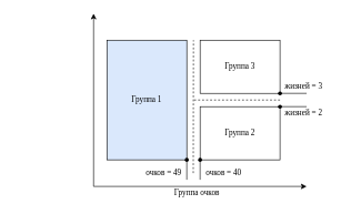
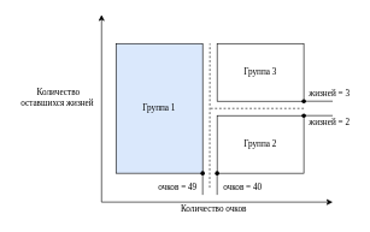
  <mxCell id="0" />
  <mxCell id="1" parent="0" />
  <mxCell id="2" value="" style="endArrow=classic;html=1;" parent="1" edge="1"><mxGeometry width="50" height="50" relative="1" as="geometry"><mxPoint x="140" y="280" as="sourcePoint" /><mxPoint x="140" y="20" as="targetPoint" /></mxGeometry></mxCell>
  <mxCell id="3" value="" style="endArrow=classic;html=1;" parent="1" edge="1"><mxGeometry width="50" height="50" relative="1" as="geometry"><mxPoint x="140" y="280" as="sourcePoint" /><mxPoint x="460" y="280" as="targetPoint" /></mxGeometry></mxCell>
- <mxCell id="4" value="&lt;font style=&quot;font-size: 12px&quot;&gt;Группа очков&lt;/font&gt;" style="text;html=1;align=center;verticalAlign=middle;resizable=0;points=[];autosize=1;strokeColor=none;fontFamily=Times New Roman;" parent="1" vertex="1"><mxGeometry x="240" y="280" width="110" height="20" as="geometry" /></mxCell>
+ <mxCell id="4" value="&lt;font style=&quot;font-size: 12px&quot;&gt;Количество очков&lt;/font&gt;" style="text;html=1;align=center;verticalAlign=middle;resizable=0;points=[];autosize=1;strokeColor=none;fontFamily=Times New Roman;" parent="1" vertex="1"><mxGeometry x="240" y="280" width="110" height="20" as="geometry" /></mxCell>
+ <mxCell id="5" value="&lt;font style=&quot;font-size: 12px;&quot;&gt;Количество&lt;br style=&quot;font-size: 12px;&quot;&gt;оставшихся жизней&amp;nbsp;&lt;/font&gt;" style="text;html=1;align=center;verticalAlign=middle;resizable=0;points=[];autosize=1;strokeColor=none;fontFamily=Times New Roman;fontSize=12;" parent="1" vertex="1"><mxGeometry x="20" y="120" width="120" height="30" as="geometry" /></mxCell>
  <mxCell id="6" value="&lt;font style=&quot;font-size: 12px&quot;&gt;Группа 1&lt;/font&gt;" style="whiteSpace=wrap;html=1;fontFamily=Times New Roman;fillColor=#dae8fc;" parent="1" vertex="1"><mxGeometry x="160" y="60" width="120" height="180" as="geometry" /></mxCell>
  <mxCell id="7" value="&lt;font style=&quot;font-size: 12px&quot;&gt;Группа 2&lt;/font&gt;" style="whiteSpace=wrap;html=1;fontFamily=Times New Roman;" parent="1" vertex="1"><mxGeometry x="300" y="160" width="120" height="80" as="geometry" /></mxCell>
  <mxCell id="8" value="&lt;font style=&quot;font-size: 12px&quot;&gt;Группа 3&lt;/font&gt;" style="whiteSpace=wrap;html=1;fontFamily=Times New Roman;" parent="1" vertex="1"><mxGeometry x="300" y="60" width="120" height="80" as="geometry" /></mxCell>
  <mxCell id="9" value="" style="endArrow=none;html=1;targetPerimeterSpacing=0;startArrow=none;" parent="1" source="20" edge="1"><mxGeometry width="50" height="50" relative="1" as="geometry"><mxPoint x="280" y="270" as="sourcePoint" /><mxPoint x="280" y="240" as="targetPoint" /></mxGeometry></mxCell>
  <mxCell id="10" value="" style="endArrow=none;html=1;" parent="1" edge="1"><mxGeometry width="50" height="50" relative="1" as="geometry"><mxPoint x="300" y="270" as="sourcePoint" /><mxPoint x="300" y="240" as="targetPoint" /></mxGeometry></mxCell>
  <mxCell id="11" value="&lt;font style=&quot;font-size: 12px&quot;&gt;очков = 49&lt;/font&gt;" style="text;html=1;align=center;verticalAlign=middle;resizable=0;points=[];autosize=1;strokeColor=none;fontFamily=Times New Roman;" parent="1" vertex="1"><mxGeometry x="210" y="250" width="70" height="20" as="geometry" /></mxCell>
  <mxCell id="12" value="&lt;font style=&quot;font-size: 12px&quot;&gt;очков = 40&lt;/font&gt;" style="text;html=1;align=center;verticalAlign=middle;resizable=0;points=[];autosize=1;strokeColor=none;fontFamily=Times New Roman;" parent="1" vertex="1"><mxGeometry x="300" y="250" width="70" height="20" as="geometry" /></mxCell>
  <mxCell id="13" value="" style="endArrow=none;html=1;" parent="1" edge="1"><mxGeometry width="50" height="50" relative="1" as="geometry"><mxPoint x="460" y="140" as="sourcePoint" /><mxPoint x="420" y="140" as="targetPoint" /></mxGeometry></mxCell>
  <mxCell id="14" value="" style="endArrow=none;html=1;" parent="1" edge="1"><mxGeometry width="50" height="50" relative="1" as="geometry"><mxPoint x="460" y="160" as="sourcePoint" /><mxPoint x="420" y="160" as="targetPoint" /></mxGeometry></mxCell>
  <mxCell id="15" value="&lt;font style=&quot;font-size: 12px&quot;&gt;жизней = 3&lt;/font&gt;" style="text;html=1;align=center;verticalAlign=middle;resizable=0;points=[];autosize=1;strokeColor=none;fontFamily=Times New Roman;" parent="1" vertex="1"><mxGeometry x="420" y="120" width="70" height="20" as="geometry" /></mxCell>
  <mxCell id="16" value="&lt;font style=&quot;font-size: 12px&quot;&gt;жизней = 2&lt;/font&gt;" style="text;html=1;align=center;verticalAlign=middle;resizable=0;points=[];autosize=1;strokeColor=none;fontFamily=Times New Roman;" parent="1" vertex="1"><mxGeometry x="420" y="160" width="70" height="20" as="geometry" /></mxCell>
  <mxCell id="17" value="" style="endArrow=none;dashed=1;html=1;targetPerimeterSpacing=0;" parent="1" edge="1"><mxGeometry width="50" height="50" relative="1" as="geometry"><mxPoint x="289.71" y="260" as="sourcePoint" /><mxPoint x="290" y="60" as="targetPoint" /></mxGeometry></mxCell>
  <mxCell id="18" style="edgeStyle=orthogonalEdgeStyle;rounded=0;orthogonalLoop=1;jettySize=auto;html=1;exitX=0.5;exitY=1;exitDx=0;exitDy=0;targetPerimeterSpacing=0;" parent="1" source="8" target="8" edge="1"><mxGeometry relative="1" as="geometry" /></mxCell>
  <mxCell id="19" value="" style="endArrow=none;dashed=1;html=1;targetPerimeterSpacing=0;" parent="1" edge="1"><mxGeometry width="50" height="50" relative="1" as="geometry"><mxPoint x="420" y="150" as="sourcePoint" /><mxPoint x="290" y="150" as="targetPoint" /></mxGeometry></mxCell>
  <mxCell id="20" value="" style="shape=waypoint;sketch=0;size=6;pointerEvents=1;points=[];fillColor=none;resizable=0;rotatable=0;perimeter=centerPerimeter;snapToPoint=1;fontFamily=Times New Roman;fontSize=12;" parent="1" vertex="1"><mxGeometry x="260" y="220" width="40" height="40" as="geometry" /></mxCell>
  <mxCell id="21" value="" style="endArrow=none;html=1;" parent="1" target="20" edge="1"><mxGeometry width="50" height="50" relative="1" as="geometry"><mxPoint x="280" y="270" as="sourcePoint" /><mxPoint x="280" y="240" as="targetPoint" /></mxGeometry></mxCell>
  <mxCell id="22" value="" style="shape=waypoint;sketch=0;size=6;pointerEvents=1;points=[];fillColor=none;resizable=0;rotatable=0;perimeter=centerPerimeter;snapToPoint=1;fontFamily=Times New Roman;fontSize=12;" parent="1" vertex="1"><mxGeometry x="280" y="220" width="40" height="40" as="geometry" /></mxCell>
  <mxCell id="23" value="" style="shape=waypoint;sketch=0;size=6;pointerEvents=1;points=[];fillColor=none;resizable=0;rotatable=0;perimeter=centerPerimeter;snapToPoint=1;fontFamily=Times New Roman;fontSize=12;" parent="1" vertex="1"><mxGeometry x="400" y="140" width="40" height="40" as="geometry" /></mxCell>
  <mxCell id="24" value="" style="shape=waypoint;sketch=0;size=6;pointerEvents=1;points=[];fillColor=none;resizable=0;rotatable=0;perimeter=centerPerimeter;snapToPoint=1;fontFamily=Times New Roman;fontSize=12;" parent="1" vertex="1"><mxGeometry x="400" y="120" width="40" height="40" as="geometry" /></mxCell>
